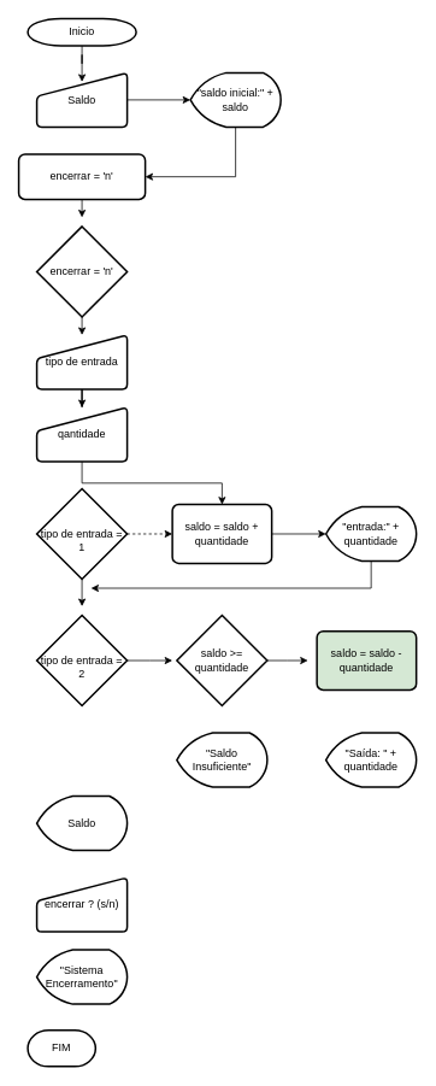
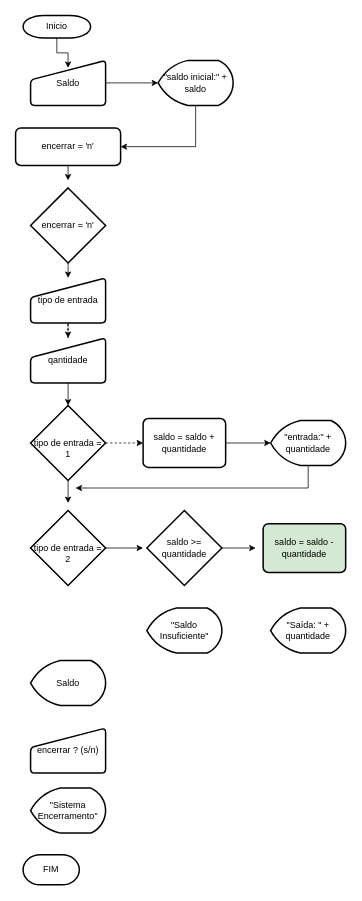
  <mxCell id="0" />
  <mxCell id="1" parent="0" />
  <mxCell id="2" style="edgeStyle=orthogonalEdgeStyle;rounded=0;orthogonalLoop=1;jettySize=auto;html=1;entryX=0.5;entryY=0.167;entryDx=0;entryDy=0;entryPerimeter=0;" edge="1" parent="1" source="3" target="5"><mxGeometry relative="1" as="geometry" /></mxCell>
- <mxCell id="3" value="&lt;font style=&quot;vertical-align: inherit;&quot;&gt;&lt;font style=&quot;vertical-align: inherit;&quot;&gt;Inicio&lt;/font&gt;&lt;/font&gt;" style="strokeWidth=2;html=1;shape=mxgraph.flowchart.terminator;whiteSpace=wrap;" vertex="1" parent="1"><mxGeometry x="30" y="20" width="120" height="30" as="geometry" /></mxCell>
+ <mxCell id="3" value="&lt;font style=&quot;vertical-align: inherit;&quot;&gt;&lt;font style=&quot;vertical-align: inherit;&quot;&gt;Inicio&lt;/font&gt;&lt;/font&gt;" style="strokeWidth=2;html=1;shape=mxgraph.flowchart.terminator;whiteSpace=wrap;" vertex="1" parent="1"><mxGeometry x="30" y="20" width="90" height="30" as="geometry" /></mxCell>
  <mxCell id="4" style="edgeStyle=orthogonalEdgeStyle;rounded=0;orthogonalLoop=1;jettySize=auto;html=1;exitX=1;exitY=0.5;exitDx=0;exitDy=0;entryX=0;entryY=0.5;entryDx=0;entryDy=0;entryPerimeter=0;" edge="1" parent="1" source="5" target="7"><mxGeometry relative="1" as="geometry"><mxPoint x="200" y="150" as="targetPoint" /></mxGeometry></mxCell>
  <mxCell id="5" value="&lt;font style=&quot;vertical-align: inherit;&quot;&gt;&lt;font style=&quot;vertical-align: inherit;&quot;&gt;Saldo&lt;/font&gt;&lt;/font&gt;" style="html=1;strokeWidth=2;shape=manualInput;whiteSpace=wrap;rounded=1;size=26;arcSize=11;" vertex="1" parent="1"><mxGeometry x="40" y="80" width="100" height="60" as="geometry" /></mxCell>
  <mxCell id="6" style="edgeStyle=orthogonalEdgeStyle;rounded=0;orthogonalLoop=1;jettySize=auto;html=1;exitX=0.5;exitY=1;exitDx=0;exitDy=0;exitPerimeter=0;entryX=1;entryY=0.5;entryDx=0;entryDy=0;" edge="1" parent="1" source="7" target="9"><mxGeometry relative="1" as="geometry" /></mxCell>
  <mxCell id="7" value="&lt;font style=&quot;vertical-align: inherit;&quot;&gt;&lt;font style=&quot;vertical-align: inherit;&quot;&gt;&quot;saldo inicial:&quot; + saldo&lt;/font&gt;&lt;/font&gt;" style="strokeWidth=2;html=1;shape=mxgraph.flowchart.display;whiteSpace=wrap;" vertex="1" parent="1"><mxGeometry x="210" y="80" width="100" height="60" as="geometry" /></mxCell>
  <mxCell id="8" style="edgeStyle=orthogonalEdgeStyle;rounded=0;orthogonalLoop=1;jettySize=auto;html=1;exitX=0.5;exitY=1;exitDx=0;exitDy=0;" edge="1" parent="1" source="9"><mxGeometry relative="1" as="geometry"><mxPoint x="90" y="240" as="targetPoint" /></mxGeometry></mxCell>
  <mxCell id="9" value="&lt;font style=&quot;vertical-align: inherit;&quot;&gt;&lt;font style=&quot;vertical-align: inherit;&quot;&gt;&lt;font style=&quot;vertical-align: inherit;&quot;&gt;&lt;font style=&quot;vertical-align: inherit;&quot;&gt;&lt;font style=&quot;vertical-align: inherit;&quot;&gt;&lt;font style=&quot;vertical-align: inherit;&quot;&gt;encerrar = 'n'&lt;/font&gt;&lt;/font&gt;&lt;/font&gt;&lt;/font&gt;&lt;/font&gt;&lt;/font&gt;" style="rounded=1;whiteSpace=wrap;html=1;absoluteArcSize=1;arcSize=14;strokeWidth=2;" vertex="1" parent="1"><mxGeometry x="20" y="170" width="140" height="50" as="geometry" /></mxCell>
  <mxCell id="10" style="edgeStyle=orthogonalEdgeStyle;rounded=0;orthogonalLoop=1;jettySize=auto;html=1;exitX=0.5;exitY=1;exitDx=0;exitDy=0;exitPerimeter=0;entryX=0.5;entryY=0;entryDx=0;entryDy=0;" edge="1" parent="1" source="11" target="15"><mxGeometry relative="1" as="geometry" /></mxCell>
  <mxCell id="11" value="&lt;font style=&quot;vertical-align: inherit;&quot;&gt;&lt;font style=&quot;vertical-align: inherit;&quot;&gt;&lt;font style=&quot;vertical-align: inherit;&quot;&gt;&lt;font style=&quot;vertical-align: inherit;&quot;&gt;encerrar = 'n'&lt;/font&gt;&lt;/font&gt;&lt;/font&gt;&lt;/font&gt;" style="strokeWidth=2;html=1;shape=mxgraph.flowchart.decision;whiteSpace=wrap;" vertex="1" parent="1"><mxGeometry x="40" y="250" width="100" height="100" as="geometry" /></mxCell>
- <mxCell id="12" style="edgeStyle=orthogonalEdgeStyle;rounded=0;orthogonalLoop=1;jettySize=auto;html=1;exitX=0.5;exitY=1;exitDx=0;exitDy=0;" edge="1" parent="1" source="13" target="22"><mxGeometry relative="1" as="geometry" /></mxCell>
+ <mxCell id="12" style="edgeStyle=orthogonalEdgeStyle;rounded=0;orthogonalLoop=1;jettySize=auto;html=1;exitX=0.5;exitY=1;exitDx=0;exitDy=0;entryX=0.5;entryY=0;entryDx=0;entryDy=0;entryPerimeter=0;" edge="1" parent="1" source="13" target="18"><mxGeometry relative="1" as="geometry" /></mxCell>
  <mxCell id="13" value="&lt;font style=&quot;vertical-align: inherit;&quot;&gt;&lt;font style=&quot;vertical-align: inherit;&quot;&gt;qantidade&lt;/font&gt;&lt;/font&gt;" style="html=1;strokeWidth=2;shape=manualInput;whiteSpace=wrap;rounded=1;size=26;arcSize=11;" vertex="1" parent="1"><mxGeometry x="40" y="450" width="100" height="60" as="geometry" /></mxCell>
- <mxCell id="14" style="edgeStyle=orthogonalEdgeStyle;rounded=0;orthogonalLoop=1;jettySize=auto;html=1;exitX=0.5;exitY=1;exitDx=0;exitDy=0;" edge="1" parent="1" source="15" target="13"><mxGeometry relative="1" as="geometry" /></mxCell>
+ <mxCell id="14" style="edgeStyle=orthogonalEdgeStyle;rounded=0;orthogonalLoop=1;jettySize=auto;html=1;exitX=0.5;exitY=1;exitDx=0;exitDy=0;dashed=1;" edge="1" parent="1" source="15" target="13"><mxGeometry relative="1" as="geometry" /></mxCell>
  <mxCell id="15" value="&lt;font style=&quot;vertical-align: inherit;&quot;&gt;&lt;font style=&quot;vertical-align: inherit;&quot;&gt;tipo de entrada&lt;/font&gt;&lt;/font&gt;" style="html=1;strokeWidth=2;shape=manualInput;whiteSpace=wrap;rounded=1;size=26;arcSize=11;" vertex="1" parent="1"><mxGeometry x="40" y="370" width="100" height="60" as="geometry" /></mxCell>
  <mxCell id="16" style="edgeStyle=orthogonalEdgeStyle;rounded=0;orthogonalLoop=1;jettySize=auto;html=1;entryX=0;entryY=0.5;entryDx=0;entryDy=0;dashed=1;" edge="1" parent="1" source="18" target="22"><mxGeometry relative="1" as="geometry" /></mxCell>
  <mxCell id="17" style="edgeStyle=orthogonalEdgeStyle;rounded=0;orthogonalLoop=1;jettySize=auto;html=1;exitX=0.5;exitY=1;exitDx=0;exitDy=0;exitPerimeter=0;" edge="1" parent="1" source="18"><mxGeometry relative="1" as="geometry"><mxPoint x="90" y="670" as="targetPoint" /></mxGeometry></mxCell>
  <mxCell id="18" value="&lt;font style=&quot;vertical-align: inherit;&quot;&gt;&lt;font style=&quot;vertical-align: inherit;&quot;&gt;&lt;font style=&quot;vertical-align: inherit;&quot;&gt;&lt;font style=&quot;vertical-align: inherit;&quot;&gt;&lt;font style=&quot;vertical-align: inherit;&quot;&gt;&lt;font style=&quot;vertical-align: inherit;&quot;&gt;&lt;br&gt;tipo de entrada = 1&lt;/font&gt;&lt;/font&gt;&lt;/font&gt;&lt;/font&gt;&lt;/font&gt;&lt;/font&gt;" style="strokeWidth=2;html=1;shape=mxgraph.flowchart.decision;whiteSpace=wrap;" vertex="1" parent="1"><mxGeometry x="40" y="540" width="100" height="100" as="geometry" /></mxCell>
  <mxCell id="19" style="edgeStyle=orthogonalEdgeStyle;rounded=0;orthogonalLoop=1;jettySize=auto;html=1;" edge="1" parent="1" source="20"><mxGeometry relative="1" as="geometry"><mxPoint x="100" y="650" as="targetPoint" /><Array as="points"><mxPoint x="410" y="650" /></Array></mxGeometry></mxCell>
  <mxCell id="20" value="&lt;font style=&quot;vertical-align: inherit;&quot;&gt;&lt;font style=&quot;vertical-align: inherit;&quot;&gt;&quot;entrada:&quot; + quantidade&lt;/font&gt;&lt;/font&gt;" style="strokeWidth=2;html=1;shape=mxgraph.flowchart.display;whiteSpace=wrap;" vertex="1" parent="1"><mxGeometry x="360" y="560" width="100" height="60" as="geometry" /></mxCell>
  <mxCell id="21" style="edgeStyle=orthogonalEdgeStyle;rounded=0;orthogonalLoop=1;jettySize=auto;html=1;entryX=0;entryY=0.5;entryDx=0;entryDy=0;entryPerimeter=0;" edge="1" parent="1" source="22" target="20"><mxGeometry relative="1" as="geometry" /></mxCell>
  <mxCell id="22" value="&lt;font style=&quot;vertical-align: inherit;&quot;&gt;&lt;font style=&quot;vertical-align: inherit;&quot;&gt;saldo = saldo + quantidade&lt;/font&gt;&lt;/font&gt;" style="rounded=1;whiteSpace=wrap;html=1;absoluteArcSize=1;arcSize=14;strokeWidth=2;" vertex="1" parent="1"><mxGeometry x="190" y="557.5" width="110" height="65" as="geometry" /></mxCell>
  <mxCell id="23" style="edgeStyle=orthogonalEdgeStyle;rounded=0;orthogonalLoop=1;jettySize=auto;html=1;exitX=1;exitY=0.5;exitDx=0;exitDy=0;exitPerimeter=0;" edge="1" parent="1" source="24"><mxGeometry relative="1" as="geometry"><mxPoint x="340" y="730" as="targetPoint" /></mxGeometry></mxCell>
  <mxCell id="24" value="&lt;font style=&quot;vertical-align: inherit;&quot;&gt;&lt;font style=&quot;vertical-align: inherit;&quot;&gt;saldo &amp;gt;= quantidade&lt;/font&gt;&lt;/font&gt;" style="strokeWidth=2;html=1;shape=mxgraph.flowchart.decision;whiteSpace=wrap;" vertex="1" parent="1"><mxGeometry x="195" y="680" width="100" height="100" as="geometry" /></mxCell>
  <mxCell id="25" style="edgeStyle=orthogonalEdgeStyle;rounded=0;orthogonalLoop=1;jettySize=auto;html=1;" edge="1" parent="1" source="26"><mxGeometry relative="1" as="geometry"><mxPoint x="190" y="730" as="targetPoint" /></mxGeometry></mxCell>
  <mxCell id="26" value="&lt;font style=&quot;vertical-align: inherit;&quot;&gt;&lt;font style=&quot;vertical-align: inherit;&quot;&gt;&lt;font style=&quot;vertical-align: inherit;&quot;&gt;&lt;font style=&quot;vertical-align: inherit;&quot;&gt;&lt;font style=&quot;vertical-align: inherit;&quot;&gt;&lt;font style=&quot;vertical-align: inherit;&quot;&gt;&lt;br&gt;tipo de entrada = &lt;br&gt;2&lt;/font&gt;&lt;/font&gt;&lt;/font&gt;&lt;/font&gt;&lt;/font&gt;&lt;/font&gt;" style="strokeWidth=2;html=1;shape=mxgraph.flowchart.decision;whiteSpace=wrap;" vertex="1" parent="1"><mxGeometry x="40" y="680" width="100" height="100" as="geometry" /></mxCell>
  <mxCell id="27" value="&lt;font style=&quot;vertical-align: inherit;&quot;&gt;&lt;font style=&quot;vertical-align: inherit;&quot;&gt;saldo = saldo - quantidade&lt;/font&gt;&lt;/font&gt;" style="rounded=1;whiteSpace=wrap;html=1;absoluteArcSize=1;arcSize=14;strokeWidth=2;fillColor=#d5e8d4;" vertex="1" parent="1"><mxGeometry x="350" y="697.5" width="110" height="65" as="geometry" /></mxCell>
  <mxCell id="28" value="&lt;font style=&quot;vertical-align: inherit;&quot;&gt;&lt;font style=&quot;vertical-align: inherit;&quot;&gt;&quot;Saída: &quot; + quantidade&lt;/font&gt;&lt;/font&gt;" style="strokeWidth=2;html=1;shape=mxgraph.flowchart.display;whiteSpace=wrap;" vertex="1" parent="1"><mxGeometry x="360" y="810" width="100" height="60" as="geometry" /></mxCell>
  <mxCell id="29" value="&lt;font style=&quot;vertical-align: inherit;&quot;&gt;&lt;font style=&quot;vertical-align: inherit;&quot;&gt;&quot;Saldo Insuficiente&quot;&lt;/font&gt;&lt;/font&gt;" style="strokeWidth=2;html=1;shape=mxgraph.flowchart.display;whiteSpace=wrap;" vertex="1" parent="1"><mxGeometry x="195" y="810" width="100" height="60" as="geometry" /></mxCell>
  <mxCell id="30" value="&lt;font style=&quot;vertical-align: inherit;&quot;&gt;&lt;font style=&quot;vertical-align: inherit;&quot;&gt;&quot;Sistema Encerramento&quot;&lt;/font&gt;&lt;/font&gt;" style="strokeWidth=2;html=1;shape=mxgraph.flowchart.display;whiteSpace=wrap;" vertex="1" parent="1"><mxGeometry x="40" y="1050" width="100" height="60" as="geometry" /></mxCell>
  <mxCell id="31" value="&lt;font style=&quot;vertical-align: inherit;&quot;&gt;&lt;font style=&quot;vertical-align: inherit;&quot;&gt;Saldo&lt;/font&gt;&lt;/font&gt;" style="strokeWidth=2;html=1;shape=mxgraph.flowchart.display;whiteSpace=wrap;" vertex="1" parent="1"><mxGeometry x="40" y="880" width="100" height="60" as="geometry" /></mxCell>
  <mxCell id="32" value="&lt;font style=&quot;vertical-align: inherit;&quot;&gt;&lt;font style=&quot;vertical-align: inherit;&quot;&gt;encerrar ? (s/n)&lt;/font&gt;&lt;/font&gt;" style="html=1;strokeWidth=2;shape=manualInput;whiteSpace=wrap;rounded=1;size=26;arcSize=11;" vertex="1" parent="1"><mxGeometry x="40" y="970" width="100" height="60" as="geometry" /></mxCell>
  <mxCell id="33" value="&lt;font style=&quot;vertical-align: inherit;&quot;&gt;&lt;font style=&quot;vertical-align: inherit;&quot;&gt;FIM&lt;/font&gt;&lt;/font&gt;" style="strokeWidth=2;html=1;shape=mxgraph.flowchart.terminator;whiteSpace=wrap;" vertex="1" parent="1"><mxGeometry x="30" y="1139" width="75" height="40" as="geometry" /></mxCell>
